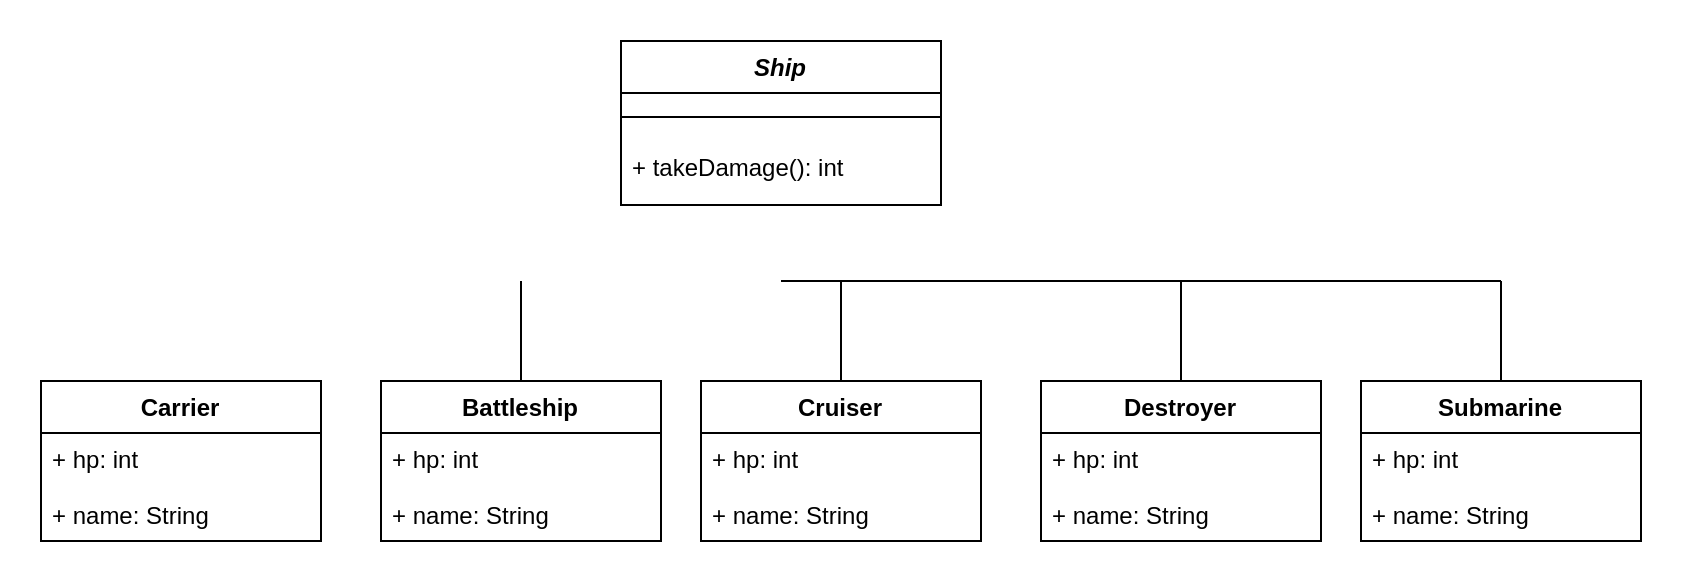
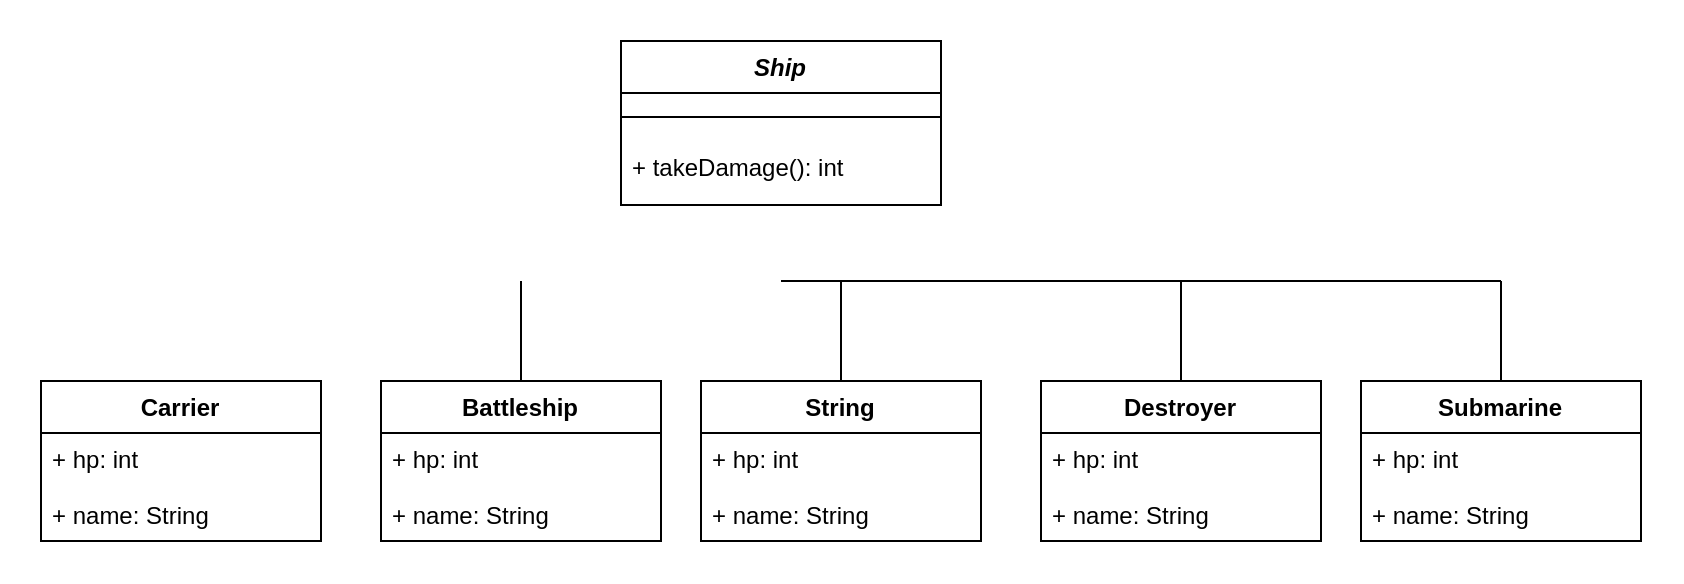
  <mxCell id="0" />
  <mxCell id="1" parent="0" />
  <mxCell id="2" value="Ship" style="swimlane;fontStyle=3;align=center;verticalAlign=top;childLayout=stackLayout;horizontal=1;startSize=26;horizontalStack=0;resizeParent=1;resizeParentMax=0;resizeLast=0;collapsible=1;marginBottom=0;" vertex="1" parent="1"><mxGeometry x="310" y="20" width="160" height="82" as="geometry"><mxRectangle x="300" y="80" width="60" height="26" as="alternateBounds" /></mxGeometry></mxCell>
  <mxCell id="3" value="" style="line;strokeWidth=1;fillColor=none;align=left;verticalAlign=middle;spacingTop=-1;spacingLeft=3;spacingRight=3;rotatable=0;labelPosition=right;points=[];portConstraint=eastwest;" vertex="1" parent="2"><mxGeometry y="26" width="160" height="24" as="geometry" /></mxCell>
  <mxCell id="4" value="+ takeDamage(): int" style="text;strokeColor=none;fillColor=none;align=left;verticalAlign=top;spacingLeft=4;spacingRight=4;overflow=hidden;rotatable=0;points=[[0,0.5],[1,0.5]];portConstraint=eastwest;" vertex="1" parent="2"><mxGeometry y="50" width="160" height="32" as="geometry" /></mxCell>
  <mxCell id="5" value="Carrier" style="swimlane;fontStyle=1;childLayout=stackLayout;horizontal=1;startSize=26;fillColor=none;horizontalStack=0;resizeParent=1;resizeParentMax=0;resizeLast=0;collapsible=1;marginBottom=0;" vertex="1" parent="1"><mxGeometry x="20" y="190" width="140" height="80" as="geometry" /></mxCell>
  <mxCell id="6" value="+ hp: int&#10;&#10;+ name: String" style="text;strokeColor=none;fillColor=none;align=left;verticalAlign=top;spacingLeft=4;spacingRight=4;overflow=hidden;rotatable=0;points=[[0,0.5],[1,0.5]];portConstraint=eastwest;" vertex="1" parent="5"><mxGeometry y="26" width="140" height="54" as="geometry" /></mxCell>
  <mxCell id="7" style="edgeStyle=orthogonalEdgeStyle;rounded=0;orthogonalLoop=1;jettySize=auto;html=1;exitX=0.5;exitY=0;exitDx=0;exitDy=0;endArrow=none;endFill=0;startSize=6;endSize=10;" edge="1" parent="1" source="8"><mxGeometry relative="1" as="geometry"><mxPoint x="750" y="140" as="targetPoint" /></mxGeometry></mxCell>
  <mxCell id="8" value="Submarine" style="swimlane;fontStyle=1;childLayout=stackLayout;horizontal=1;startSize=26;fillColor=none;horizontalStack=0;resizeParent=1;resizeParentMax=0;resizeLast=0;collapsible=1;marginBottom=0;" vertex="1" parent="1"><mxGeometry x="680" y="190" width="140" height="80" as="geometry" /></mxCell>
  <mxCell id="9" value="+ hp: int&#10;&#10;+ name: String" style="text;strokeColor=none;fillColor=none;align=left;verticalAlign=top;spacingLeft=4;spacingRight=4;overflow=hidden;rotatable=0;points=[[0,0.5],[1,0.5]];portConstraint=eastwest;" vertex="1" parent="8"><mxGeometry y="26" width="140" height="54" as="geometry" /></mxCell>
  <mxCell id="10" style="edgeStyle=orthogonalEdgeStyle;rounded=0;orthogonalLoop=1;jettySize=auto;html=1;exitX=0.5;exitY=0;exitDx=0;exitDy=0;endArrow=none;endFill=0;startSize=6;endSize=10;" edge="1" parent="1" source="11"><mxGeometry relative="1" as="geometry"><mxPoint x="590" y="140" as="targetPoint" /></mxGeometry></mxCell>
  <mxCell id="11" value="Destroyer" style="swimlane;fontStyle=1;childLayout=stackLayout;horizontal=1;startSize=26;fillColor=none;horizontalStack=0;resizeParent=1;resizeParentMax=0;resizeLast=0;collapsible=1;marginBottom=0;" vertex="1" parent="1"><mxGeometry x="520" y="190" width="140" height="80" as="geometry" /></mxCell>
  <mxCell id="12" value="+ hp: int&#10;&#10;+ name: String" style="text;strokeColor=none;fillColor=none;align=left;verticalAlign=top;spacingLeft=4;spacingRight=4;overflow=hidden;rotatable=0;points=[[0,0.5],[1,0.5]];portConstraint=eastwest;" vertex="1" parent="11"><mxGeometry y="26" width="140" height="54" as="geometry" /></mxCell>
  <mxCell id="13" style="edgeStyle=orthogonalEdgeStyle;rounded=0;orthogonalLoop=1;jettySize=auto;html=1;exitX=0.5;exitY=0;exitDx=0;exitDy=0;endArrow=none;endFill=0;startSize=6;endSize=10;" edge="1" parent="1" source="14"><mxGeometry relative="1" as="geometry"><mxPoint x="420" y="140" as="targetPoint" /></mxGeometry></mxCell>
- <mxCell id="14" value="Cruiser" style="swimlane;fontStyle=1;childLayout=stackLayout;horizontal=1;startSize=26;fillColor=none;horizontalStack=0;resizeParent=1;resizeParentMax=0;resizeLast=0;collapsible=1;marginBottom=0;" vertex="1" parent="1"><mxGeometry x="350" y="190" width="140" height="80" as="geometry" /></mxCell>
+ <mxCell id="14" value="String" style="swimlane;fontStyle=1;childLayout=stackLayout;horizontal=1;startSize=26;fillColor=none;horizontalStack=0;resizeParent=1;resizeParentMax=0;resizeLast=0;collapsible=1;marginBottom=0;" vertex="1" parent="1"><mxGeometry x="350" y="190" width="140" height="80" as="geometry" /></mxCell>
  <mxCell id="15" value="+ hp: int&#10;&#10;+ name: String" style="text;strokeColor=none;fillColor=none;align=left;verticalAlign=top;spacingLeft=4;spacingRight=4;overflow=hidden;rotatable=0;points=[[0,0.5],[1,0.5]];portConstraint=eastwest;" vertex="1" parent="14"><mxGeometry y="26" width="140" height="54" as="geometry" /></mxCell>
  <mxCell id="16" style="edgeStyle=orthogonalEdgeStyle;rounded=0;orthogonalLoop=1;jettySize=auto;html=1;exitX=0.5;exitY=0;exitDx=0;exitDy=0;endArrow=none;endFill=0;startSize=6;endSize=10;" edge="1" parent="1" source="17"><mxGeometry relative="1" as="geometry"><mxPoint x="260" y="140" as="targetPoint" /></mxGeometry></mxCell>
  <mxCell id="17" value="Battleship" style="swimlane;fontStyle=1;childLayout=stackLayout;horizontal=1;startSize=26;fillColor=none;horizontalStack=0;resizeParent=1;resizeParentMax=0;resizeLast=0;collapsible=1;marginBottom=0;" vertex="1" parent="1"><mxGeometry x="190" y="190" width="140" height="80" as="geometry" /></mxCell>
  <mxCell id="18" value="+ hp: int&#10;&#10;+ name: String" style="text;strokeColor=none;fillColor=none;align=left;verticalAlign=top;spacingLeft=4;spacingRight=4;overflow=hidden;rotatable=0;points=[[0,0.5],[1,0.5]];portConstraint=eastwest;" vertex="1" parent="17"><mxGeometry y="26" width="140" height="54" as="geometry" /></mxCell>
  <mxCell id="19" value="" style="endArrow=none;html=1;rounded=0;startSize=6;endSize=10;" edge="1" parent="1"><mxGeometry width="50" height="50" relative="1" as="geometry"><mxPoint x="390" y="140" as="sourcePoint" /><mxPoint x="750" y="140" as="targetPoint" /></mxGeometry></mxCell>
